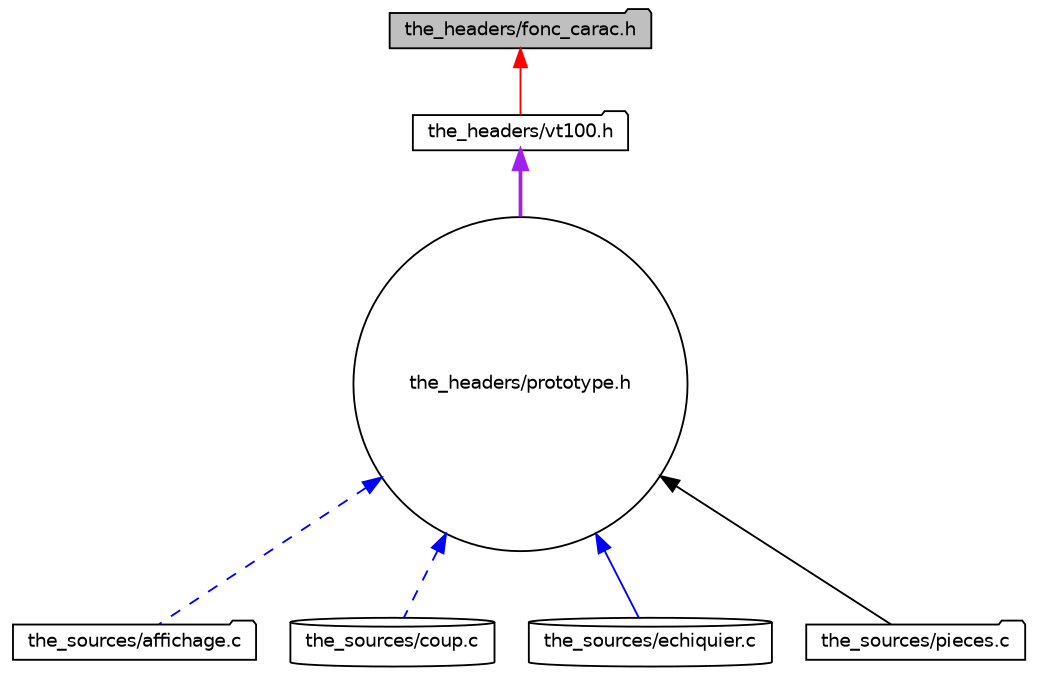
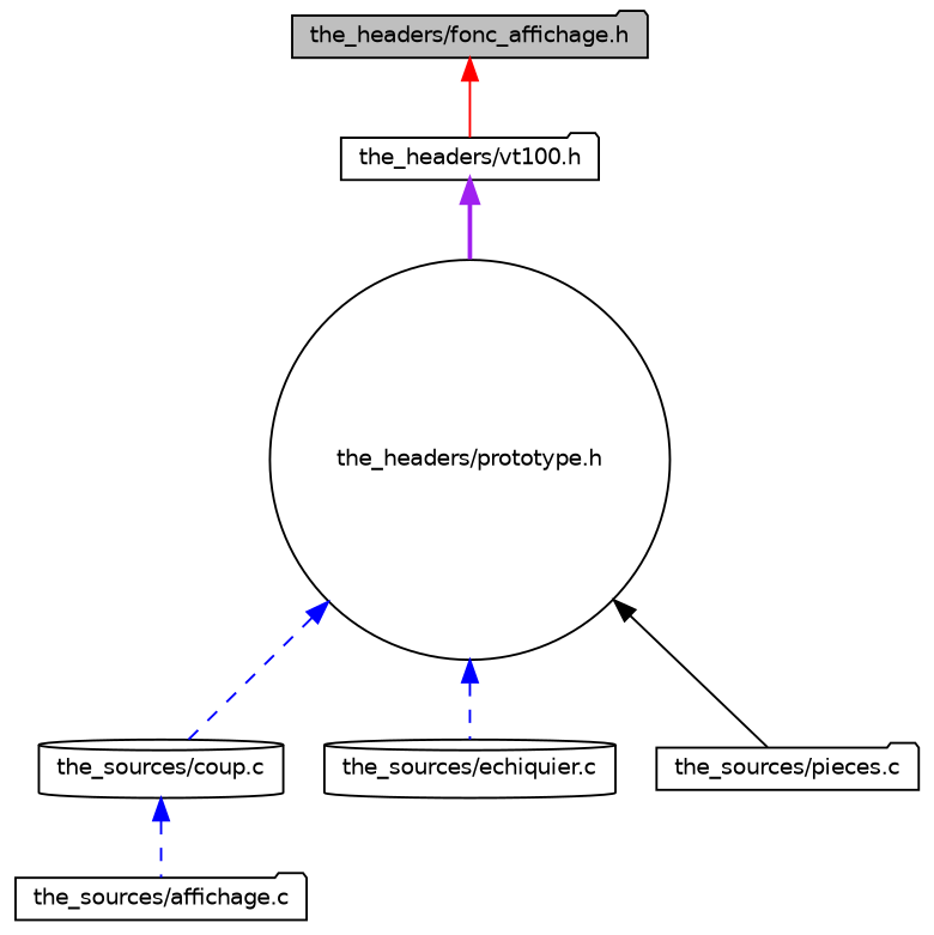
  digraph {
    node [color=black fillcolor=white fontname=Helvetica fontsize=10 shape=folder style=filled]
    edge [color=blue dir=back fontname=Helvetica fontsize=10 labelfontname=Helvetica labelfontsize=10 style=dashed]
-   n1 [fillcolor=grey75 fontcolor=black height=0.2 label="the_headers/fonc_carac.h" width=0.4]
+   n1 [fillcolor=grey75 fontcolor=black height=0.2 label="the_headers/fonc_affichage.h" width=0.4]
    n2 [height=0.2 label="the_headers/vt100.h" width=0.4]
    n3 [height=0.2 label="the_headers/prototype.h" shape=circle width=0.4]
    n4 [height=0.2 label="the_sources/affichage.c" width=0.4]
    n5 [height=0.2 label="the_sources/coup.c" shape=cylinder width=0.4]
    n6 [height=0.2 label="the_sources/echiquier.c" shape=cylinder width=0.4]
    n7 [height=0.2 label="the_sources/pieces.c" width=0.4]
    n1 -> n2 [color=red style=solid]
    n2 -> n3 [color=purple style=bold]
-   n3 -> n4
+   n5 -> n4
    n3 -> n5
-   n3 -> n6 [style=solid]
+   n3 -> n6
    n3 -> n7 [color=black style=solid]
  }
